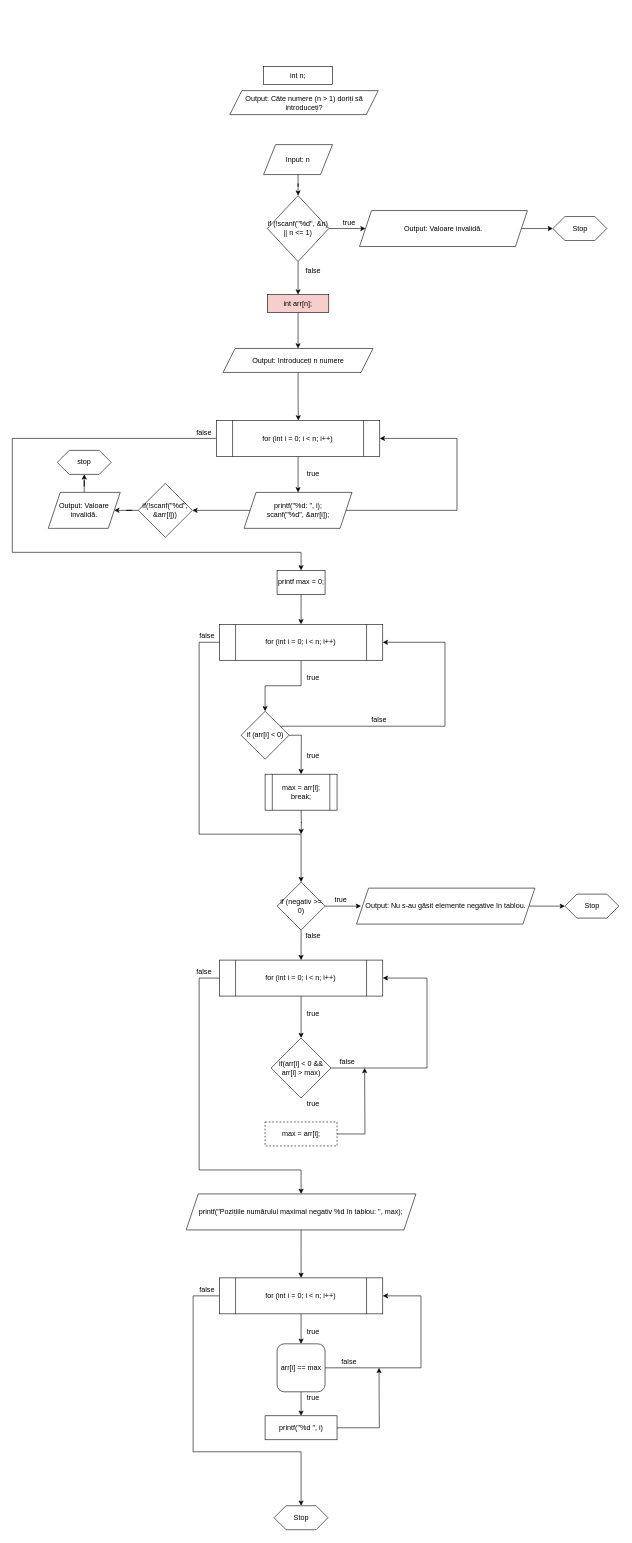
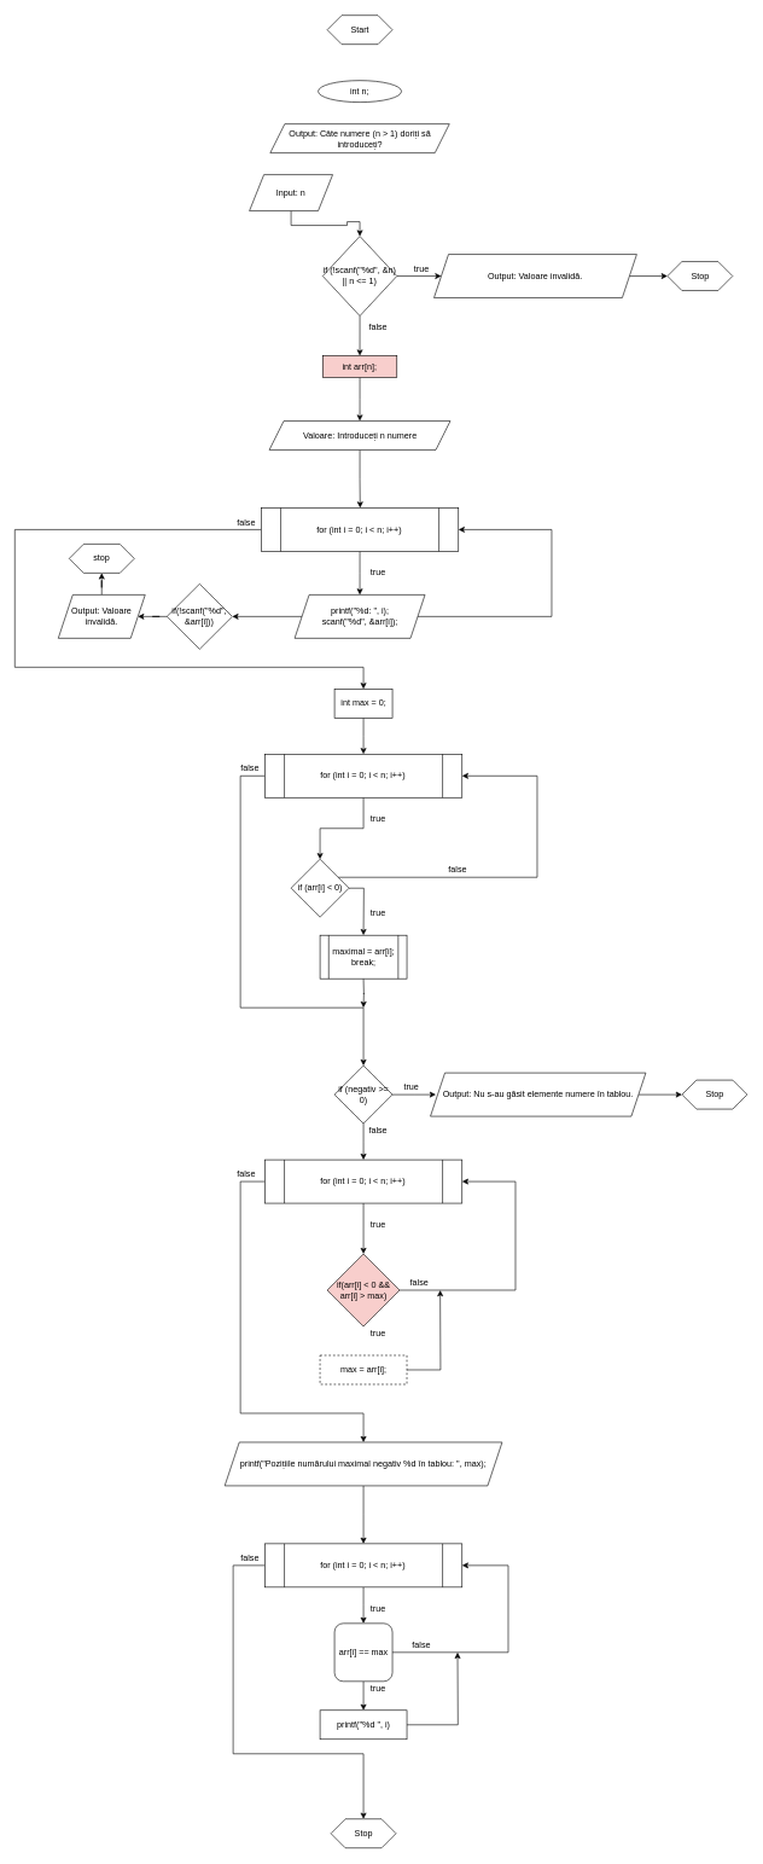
  <mxCell id="0" />
  <mxCell id="1" parent="0" />
+ <mxCell id="2" value="Start" style="shape=hexagon;perimeter=hexagonPerimeter2;whiteSpace=wrap;html=1;fixedSize=1;hachureGap=4;pointerEvents=0;" parent="1" vertex="1"><mxGeometry x="451.56" y="20" width="90" height="40" as="geometry" /></mxCell>
  <mxCell id="3" style="edgeStyle=orthogonalEdgeStyle;rounded=0;orthogonalLoop=1;jettySize=auto;html=1;entryX=0.5;entryY=0;entryDx=0;entryDy=0;" parent="1" source="4" target="7" edge="1"><mxGeometry relative="1" as="geometry" /></mxCell>
- <mxCell id="4" value="Input: n" style="shape=parallelogram;perimeter=parallelogramPerimeter;whiteSpace=wrap;html=1;fixedSize=1;hachureGap=4;pointerEvents=0;" parent="1" vertex="1"><mxGeometry x="439.06" y="240" width="115" height="50" as="geometry" /></mxCell>
+ <mxCell id="4" value="Input: n" style="shape=parallelogram;perimeter=parallelogramPerimeter;whiteSpace=wrap;html=1;fixedSize=1;hachureGap=4;pointerEvents=0;" parent="1" vertex="1"><mxGeometry x="344.06" y="240" width="115" height="50" as="geometry" /></mxCell>
  <mxCell id="5" style="edgeStyle=orthogonalEdgeStyle;rounded=0;orthogonalLoop=1;jettySize=auto;html=1;entryX=0.5;entryY=0;entryDx=0;entryDy=0;" parent="1" source="7" target="14" edge="1"><mxGeometry relative="1" as="geometry" /></mxCell>
  <mxCell id="6" style="edgeStyle=orthogonalEdgeStyle;rounded=0;orthogonalLoop=1;jettySize=auto;html=1;" parent="1" source="7" target="10" edge="1"><mxGeometry relative="1" as="geometry" /></mxCell>
  <mxCell id="7" value="if (!scanf(&quot;%d&quot;, &amp;amp;n) || n &amp;lt;= 1)" style="rhombus;whiteSpace=wrap;html=1;hachureGap=4;pointerEvents=0;" parent="1" vertex="1"><mxGeometry x="445.31" y="325" width="102.5" height="110" as="geometry" /></mxCell>
  <mxCell id="8" value="false" style="text;html=1;strokeColor=none;fillColor=none;align=center;verticalAlign=middle;whiteSpace=wrap;rounded=0;hachureGap=4;pointerEvents=0;" parent="1" vertex="1"><mxGeometry x="501.56" y="440" width="40" height="20" as="geometry" /></mxCell>
  <mxCell id="9" style="edgeStyle=orthogonalEdgeStyle;rounded=0;orthogonalLoop=1;jettySize=auto;html=1;entryX=0;entryY=0.5;entryDx=0;entryDy=0;" parent="1" source="10" target="12" edge="1"><mxGeometry relative="1" as="geometry" /></mxCell>
  <mxCell id="10" value="Output: Valoare invalidă." style="shape=parallelogram;perimeter=parallelogramPerimeter;whiteSpace=wrap;html=1;fixedSize=1;hachureGap=4;pointerEvents=0;" parent="1" vertex="1"><mxGeometry x="599.06" y="350" width="280" height="60" as="geometry" /></mxCell>
  <mxCell id="11" value="true" style="text;html=1;strokeColor=none;fillColor=none;align=center;verticalAlign=middle;whiteSpace=wrap;rounded=0;hachureGap=4;pointerEvents=0;" parent="1" vertex="1"><mxGeometry x="561.56" y="360" width="40" height="20" as="geometry" /></mxCell>
  <mxCell id="12" value="Stop" style="shape=hexagon;perimeter=hexagonPerimeter2;whiteSpace=wrap;html=1;fixedSize=1;hachureGap=4;pointerEvents=0;" parent="1" vertex="1"><mxGeometry x="921.56" y="360" width="90" height="40" as="geometry" /></mxCell>
  <mxCell id="13" style="edgeStyle=orthogonalEdgeStyle;rounded=0;orthogonalLoop=1;jettySize=auto;html=1;" parent="1" source="14" edge="1"><mxGeometry relative="1" as="geometry"><mxPoint x="496.56" y="580" as="targetPoint" /></mxGeometry></mxCell>
  <mxCell id="14" value="&lt;span style=&quot;font-size: 12px&quot;&gt;int arr[n];&lt;/span&gt;" style="rounded=0;whiteSpace=wrap;html=1;fillColor=#f8cecc;" parent="1" vertex="1"><mxGeometry x="445.31" y="490" width="102.5" height="30" as="geometry" /></mxCell>
  <mxCell id="15" style="edgeStyle=orthogonalEdgeStyle;rounded=0;orthogonalLoop=1;jettySize=auto;html=1;" parent="1" source="17" edge="1"><mxGeometry relative="1" as="geometry"><mxPoint x="496.59" y="820" as="targetPoint" /></mxGeometry></mxCell>
  <mxCell id="16" style="edgeStyle=orthogonalEdgeStyle;rounded=0;orthogonalLoop=1;jettySize=auto;html=1;" parent="1" source="17" edge="1"><mxGeometry relative="1" as="geometry"><mxPoint x="501.59" y="950" as="targetPoint" /><Array as="points"><mxPoint x="20.03" y="730" /><mxPoint x="20.03" y="920" /><mxPoint x="502.03" y="920" /></Array></mxGeometry></mxCell>
  <mxCell id="17" value="&lt;span style=&quot;font-size: 12px&quot;&gt;for (int i = 0; i &amp;lt; n; i++)&lt;/span&gt;" style="shape=process;whiteSpace=wrap;html=1;backgroundOutline=1;" parent="1" vertex="1"><mxGeometry x="360.34" y="700" width="272.5" height="60" as="geometry" /></mxCell>
  <mxCell id="18" style="edgeStyle=orthogonalEdgeStyle;rounded=0;orthogonalLoop=1;jettySize=auto;html=1;entryX=1;entryY=0.5;entryDx=0;entryDy=0;exitX=1;exitY=0.5;exitDx=0;exitDy=0;" parent="1" source="57" target="17" edge="1"><mxGeometry relative="1" as="geometry"><mxPoint x="661.59" y="720" as="targetPoint" /><mxPoint x="599.09" y="850" as="sourcePoint" /><Array as="points"><mxPoint x="761.59" y="850" /><mxPoint x="761.59" y="730" /></Array></mxGeometry></mxCell>
  <mxCell id="19" value="true" style="text;html=1;strokeColor=none;fillColor=none;align=center;verticalAlign=middle;whiteSpace=wrap;rounded=0;hachureGap=4;pointerEvents=0;" parent="1" vertex="1"><mxGeometry x="501.59" y="780" width="40" height="20" as="geometry" /></mxCell>
  <mxCell id="20" value="false" style="text;html=1;strokeColor=none;fillColor=none;align=center;verticalAlign=middle;whiteSpace=wrap;rounded=0;hachureGap=4;pointerEvents=0;" parent="1" vertex="1"><mxGeometry x="320.34" y="710" width="40" height="20" as="geometry" /></mxCell>
  <mxCell id="21" style="edgeStyle=orthogonalEdgeStyle;rounded=0;orthogonalLoop=1;jettySize=auto;html=1;" parent="1" source="22" edge="1"><mxGeometry relative="1" as="geometry"><mxPoint x="501.59" y="1040" as="targetPoint" /></mxGeometry></mxCell>
- <mxCell id="22" value="printf max = 0;" style="rounded=0;whiteSpace=wrap;html=1;" parent="1" vertex="1"><mxGeometry x="461.59" y="950" width="80" height="40" as="geometry" /></mxCell>
+ <mxCell id="22" value="int max = 0;" style="rounded=0;whiteSpace=wrap;html=1;" parent="1" vertex="1"><mxGeometry x="461.59" y="950" width="80" height="40" as="geometry" /></mxCell>
  <mxCell id="23" value="" style="edgeStyle=orthogonalEdgeStyle;rounded=0;orthogonalLoop=1;jettySize=auto;html=1;" parent="1" source="25" target="28" edge="1"><mxGeometry relative="1" as="geometry" /></mxCell>
  <mxCell id="24" style="edgeStyle=orthogonalEdgeStyle;rounded=0;orthogonalLoop=1;jettySize=auto;html=1;" parent="1" source="25" edge="1"><mxGeometry relative="1" as="geometry"><mxPoint x="501.59" y="1470" as="targetPoint" /><Array as="points"><mxPoint x="331.59" y="1070" /><mxPoint x="331.59" y="1390" /><mxPoint x="501.59" y="1390" /><mxPoint x="501.59" y="1460" /></Array></mxGeometry></mxCell>
  <mxCell id="25" value="&lt;span style=&quot;font-size: 12px&quot;&gt;for (int i = 0; i &amp;lt; n; i++)&lt;/span&gt;" style="shape=process;whiteSpace=wrap;html=1;backgroundOutline=1;" parent="1" vertex="1"><mxGeometry x="365.34" y="1040" width="272.5" height="60" as="geometry" /></mxCell>
  <mxCell id="26" value="" style="edgeStyle=orthogonalEdgeStyle;rounded=0;orthogonalLoop=1;jettySize=auto;html=1;" parent="1" source="28" edge="1"><mxGeometry relative="1" as="geometry"><mxPoint x="501.59" y="1290" as="targetPoint" /></mxGeometry></mxCell>
  <mxCell id="27" style="edgeStyle=orthogonalEdgeStyle;rounded=0;orthogonalLoop=1;jettySize=auto;html=1;entryX=1;entryY=0.5;entryDx=0;entryDy=0;" parent="1" source="28" target="25" edge="1"><mxGeometry relative="1" as="geometry"><mxPoint x="721.59" y="1060" as="targetPoint" /><Array as="points"><mxPoint x="741.59" y="1210" /><mxPoint x="741.59" y="1070" /></Array></mxGeometry></mxCell>
  <mxCell id="28" value="&lt;span style=&quot;font-size: 12px&quot;&gt;if (arr[i] &amp;lt; 0)&lt;/span&gt;" style="rhombus;whiteSpace=wrap;html=1;" parent="1" vertex="1"><mxGeometry x="401.59" y="1185" width="80" height="80" as="geometry" /></mxCell>
  <mxCell id="29" style="edgeStyle=orthogonalEdgeStyle;rounded=0;orthogonalLoop=1;jettySize=auto;html=1;" parent="1" edge="1"><mxGeometry relative="1" as="geometry"><mxPoint x="501.59" y="1390" as="targetPoint" /><mxPoint x="501.59" y="1350" as="sourcePoint" /></mxGeometry></mxCell>
  <mxCell id="30" value="true" style="text;html=1;strokeColor=none;fillColor=none;align=center;verticalAlign=middle;whiteSpace=wrap;rounded=0;hachureGap=4;pointerEvents=0;" parent="1" vertex="1"><mxGeometry x="501.59" y="1250" width="40" height="20" as="geometry" /></mxCell>
  <mxCell id="31" value="true" style="text;html=1;strokeColor=none;fillColor=none;align=center;verticalAlign=middle;whiteSpace=wrap;rounded=0;hachureGap=4;pointerEvents=0;" parent="1" vertex="1"><mxGeometry x="501.59" y="1120" width="40" height="20" as="geometry" /></mxCell>
  <mxCell id="32" value="false" style="text;html=1;strokeColor=none;fillColor=none;align=center;verticalAlign=middle;whiteSpace=wrap;rounded=0;hachureGap=4;pointerEvents=0;" parent="1" vertex="1"><mxGeometry x="325.34" y="1050" width="40" height="20" as="geometry" /></mxCell>
  <mxCell id="33" value="false" style="text;html=1;strokeColor=none;fillColor=none;align=center;verticalAlign=middle;whiteSpace=wrap;rounded=0;hachureGap=4;pointerEvents=0;" parent="1" vertex="1"><mxGeometry x="611.59" y="1190" width="40" height="20" as="geometry" /></mxCell>
  <mxCell id="34" style="edgeStyle=orthogonalEdgeStyle;rounded=0;orthogonalLoop=1;jettySize=auto;html=1;" parent="1" source="36" edge="1"><mxGeometry relative="1" as="geometry"><mxPoint x="601.59" y="1510" as="targetPoint" /></mxGeometry></mxCell>
  <mxCell id="35" style="edgeStyle=orthogonalEdgeStyle;rounded=0;orthogonalLoop=1;jettySize=auto;html=1;" parent="1" source="36" edge="1"><mxGeometry relative="1" as="geometry"><mxPoint x="501.59" y="1600" as="targetPoint" /></mxGeometry></mxCell>
  <mxCell id="36" value="&lt;span style=&quot;font-size: 12px&quot;&gt;if (negativ &amp;gt;= 0)&lt;/span&gt;" style="rhombus;whiteSpace=wrap;html=1;" parent="1" vertex="1"><mxGeometry x="461.59" y="1470" width="80" height="80" as="geometry" /></mxCell>
  <mxCell id="37" style="edgeStyle=orthogonalEdgeStyle;rounded=0;orthogonalLoop=1;jettySize=auto;html=1;entryX=0;entryY=0.5;entryDx=0;entryDy=0;" parent="1" source="38" target="39" edge="1"><mxGeometry relative="1" as="geometry" /></mxCell>
- <mxCell id="38" value="Output: Nu s-au găsit elemente negative în tablou." style="shape=parallelogram;perimeter=parallelogramPerimeter;whiteSpace=wrap;html=1;fixedSize=1;hachureGap=4;pointerEvents=0;" parent="1" vertex="1"><mxGeometry x="594.09" y="1480" width="297.5" height="60" as="geometry" /></mxCell>
+ <mxCell id="38" value="Output: Nu s-au găsit elemente numere în tablou." style="shape=parallelogram;perimeter=parallelogramPerimeter;whiteSpace=wrap;html=1;fixedSize=1;hachureGap=4;pointerEvents=0;" parent="1" vertex="1"><mxGeometry x="594.09" y="1480" width="297.5" height="60" as="geometry" /></mxCell>
  <mxCell id="39" value="Stop" style="shape=hexagon;perimeter=hexagonPerimeter2;whiteSpace=wrap;html=1;fixedSize=1;hachureGap=4;pointerEvents=0;" parent="1" vertex="1"><mxGeometry x="941.59" y="1490" width="90" height="40" as="geometry" /></mxCell>
  <mxCell id="40" value="true" style="text;html=1;strokeColor=none;fillColor=none;align=center;verticalAlign=middle;whiteSpace=wrap;rounded=0;hachureGap=4;pointerEvents=0;" parent="1" vertex="1"><mxGeometry x="547.84" y="1490" width="40" height="20" as="geometry" /></mxCell>
- <mxCell id="41" value="&lt;span&gt;max = arr[i];&lt;/span&gt;&lt;br&gt;&lt;span&gt;break;&lt;/span&gt;" style="shape=process;whiteSpace=wrap;html=1;backgroundOutline=1;" parent="1" vertex="1"><mxGeometry x="441.59" y="1290" width="120" height="60" as="geometry" /></mxCell>
+ <mxCell id="41" value="&lt;span&gt;maximal = arr[i];&lt;/span&gt;&lt;br&gt;&lt;span&gt;break;&lt;/span&gt;" style="shape=process;whiteSpace=wrap;html=1;backgroundOutline=1;" parent="1" vertex="1"><mxGeometry x="441.59" y="1290" width="120" height="60" as="geometry" /></mxCell>
  <mxCell id="42" value="false" style="text;html=1;strokeColor=none;fillColor=none;align=center;verticalAlign=middle;whiteSpace=wrap;rounded=0;hachureGap=4;pointerEvents=0;" parent="1" vertex="1"><mxGeometry x="501.59" y="1550" width="40" height="20" as="geometry" /></mxCell>
  <mxCell id="43" value="" style="edgeStyle=orthogonalEdgeStyle;rounded=0;orthogonalLoop=1;jettySize=auto;html=1;" parent="1" source="45" target="47" edge="1"><mxGeometry relative="1" as="geometry" /></mxCell>
  <mxCell id="44" style="edgeStyle=orthogonalEdgeStyle;rounded=0;orthogonalLoop=1;jettySize=auto;html=1;" parent="1" source="45" edge="1"><mxGeometry relative="1" as="geometry"><mxPoint x="501.59" y="1990" as="targetPoint" /><Array as="points"><mxPoint x="331.59" y="1630" /><mxPoint x="331.59" y="1950" /><mxPoint x="501.59" y="1950" /><mxPoint x="501.59" y="1970" /></Array></mxGeometry></mxCell>
  <mxCell id="45" value="&lt;span style=&quot;font-size: 12px&quot;&gt;for (int i = 0; i &amp;lt; n; i++)&lt;/span&gt;" style="shape=process;whiteSpace=wrap;html=1;backgroundOutline=1;" parent="1" vertex="1"><mxGeometry x="365.34" y="1600" width="272.5" height="60" as="geometry" /></mxCell>
  <mxCell id="46" style="edgeStyle=orthogonalEdgeStyle;rounded=0;orthogonalLoop=1;jettySize=auto;html=1;entryX=1;entryY=0.5;entryDx=0;entryDy=0;" parent="1" source="47" target="45" edge="1"><mxGeometry relative="1" as="geometry"><mxPoint x="661.59" y="1640" as="targetPoint" /><Array as="points"><mxPoint x="711.59" y="1780" /><mxPoint x="711.59" y="1630" /></Array></mxGeometry></mxCell>
- <mxCell id="47" value="&lt;span style=&quot;font-size: 12px&quot;&gt;if(arr[i] &amp;lt; 0 &amp;amp;&amp;amp; arr[i] &amp;gt; max)&lt;/span&gt;" style="rhombus;whiteSpace=wrap;html=1;" parent="1" vertex="1"><mxGeometry x="451.59" y="1730" width="100" height="100" as="geometry" /></mxCell>
+ <mxCell id="47" value="&lt;span style=&quot;font-size: 12px&quot;&gt;if(arr[i] &amp;lt; 0 &amp;amp;&amp;amp; arr[i] &amp;gt; max)&lt;/span&gt;" style="rhombus;whiteSpace=wrap;html=1;fillColor=#f8cecc;" parent="1" vertex="1"><mxGeometry x="451.59" y="1730" width="100" height="100" as="geometry" /></mxCell>
  <mxCell id="48" value="true" style="text;html=1;strokeColor=none;fillColor=none;align=center;verticalAlign=middle;whiteSpace=wrap;rounded=0;hachureGap=4;pointerEvents=0;" parent="1" vertex="1"><mxGeometry x="501.59" y="1830" width="40" height="20" as="geometry" /></mxCell>
  <mxCell id="49" value="false" style="text;html=1;strokeColor=none;fillColor=none;align=center;verticalAlign=middle;whiteSpace=wrap;rounded=0;hachureGap=4;pointerEvents=0;" parent="1" vertex="1"><mxGeometry x="559.09" y="1760" width="40" height="20" as="geometry" /></mxCell>
  <mxCell id="50" style="edgeStyle=orthogonalEdgeStyle;rounded=0;orthogonalLoop=1;jettySize=auto;html=1;" parent="1" source="51" edge="1"><mxGeometry relative="1" as="geometry"><mxPoint x="607.59" y="1780" as="targetPoint" /></mxGeometry></mxCell>
  <mxCell id="51" value="&lt;span style=&quot;font-size: 12px&quot;&gt;max = arr[i];&lt;/span&gt;" style="whiteSpace=wrap;html=1;dashed=1;" parent="1" vertex="1"><mxGeometry x="441.59" y="1870" width="120" height="40" as="geometry" /></mxCell>
  <mxCell id="52" value="true" style="text;html=1;strokeColor=none;fillColor=none;align=center;verticalAlign=middle;whiteSpace=wrap;rounded=0;hachureGap=4;pointerEvents=0;" parent="1" vertex="1"><mxGeometry x="501.59" y="1680" width="40" height="20" as="geometry" /></mxCell>
  <mxCell id="53" value="false" style="text;html=1;strokeColor=none;fillColor=none;align=center;verticalAlign=middle;whiteSpace=wrap;rounded=0;hachureGap=4;pointerEvents=0;" parent="1" vertex="1"><mxGeometry x="320.34" y="1610" width="40" height="20" as="geometry" /></mxCell>
- <mxCell id="54" value="int n;" style="rounded=0;whiteSpace=wrap;html=1;" parent="1" vertex="1"><mxGeometry x="439.06" y="110" width="115" height="30" as="geometry" /></mxCell>
- <mxCell id="55" value="Output:&amp;nbsp;Câte numere (n &amp;gt; 1) doriți să introduceți?" style="shape=parallelogram;perimeter=parallelogramPerimeter;whiteSpace=wrap;html=1;fixedSize=1;" parent="1" vertex="1"><mxGeometry x="382.81" y="150" width="247.5" height="40" as="geometry" /></mxCell>
+ <mxCell id="54" value="int n;" style="ellipse;whiteSpace=wrap;html=1;" parent="1" vertex="1"><mxGeometry x="439.06" y="110" width="115" height="30" as="geometry" /></mxCell>
+ <mxCell id="55" value="Output:&amp;nbsp;Câte numere (n &amp;gt; 1) doriți să introduceți?" style="shape=parallelogram;perimeter=parallelogramPerimeter;whiteSpace=wrap;html=1;fixedSize=1;" parent="1" vertex="1"><mxGeometry x="372.81" y="170" width="247.5" height="40" as="geometry" /></mxCell>
  <mxCell id="56" value="" style="edgeStyle=orthogonalEdgeStyle;rounded=0;orthogonalLoop=1;jettySize=auto;html=1;" parent="1" source="57" target="74" edge="1"><mxGeometry relative="1" as="geometry" /></mxCell>
  <mxCell id="57" value="&lt;span&gt;printf(&quot;%d: &quot;, i);&lt;/span&gt;&lt;br&gt;&lt;span&gt;scanf(&quot;%d&quot;, &amp;amp;arr[i]);&lt;/span&gt;" style="shape=parallelogram;perimeter=parallelogramPerimeter;whiteSpace=wrap;html=1;fixedSize=1;" parent="1" vertex="1"><mxGeometry x="406.59" y="820" width="180" height="60" as="geometry" /></mxCell>
  <mxCell id="58" style="edgeStyle=orthogonalEdgeStyle;rounded=0;orthogonalLoop=1;jettySize=auto;html=1;" parent="1" source="59" edge="1"><mxGeometry relative="1" as="geometry"><mxPoint x="501.59" y="2130" as="targetPoint" /></mxGeometry></mxCell>
  <mxCell id="59" value="printf(&quot;Pozițiile numărului maximal negativ %d în tablou: &quot;, max);" style="shape=parallelogram;perimeter=parallelogramPerimeter;whiteSpace=wrap;html=1;fixedSize=1;" parent="1" vertex="1"><mxGeometry x="310.03" y="1990" width="383.12" height="60" as="geometry" /></mxCell>
  <mxCell id="60" value="" style="edgeStyle=orthogonalEdgeStyle;rounded=0;orthogonalLoop=1;jettySize=auto;html=1;" parent="1" source="62" target="65" edge="1"><mxGeometry relative="1" as="geometry" /></mxCell>
  <mxCell id="61" style="edgeStyle=orthogonalEdgeStyle;rounded=0;orthogonalLoop=1;jettySize=auto;html=1;" parent="1" source="62" edge="1"><mxGeometry relative="1" as="geometry"><mxPoint x="501.59" y="2510" as="targetPoint" /><Array as="points"><mxPoint x="321.59" y="2160" /><mxPoint x="321.59" y="2420" /><mxPoint x="501.59" y="2420" /></Array></mxGeometry></mxCell>
  <mxCell id="62" value="&lt;span style=&quot;font-size: 12px&quot;&gt;for (int i = 0; i &amp;lt; n; i++)&lt;/span&gt;" style="shape=process;whiteSpace=wrap;html=1;backgroundOutline=1;" parent="1" vertex="1"><mxGeometry x="365.34" y="2130" width="272.5" height="60" as="geometry" /></mxCell>
  <mxCell id="63" value="" style="edgeStyle=orthogonalEdgeStyle;rounded=0;orthogonalLoop=1;jettySize=auto;html=1;" parent="1" source="65" target="67" edge="1"><mxGeometry relative="1" as="geometry" /></mxCell>
  <mxCell id="64" style="edgeStyle=orthogonalEdgeStyle;rounded=0;orthogonalLoop=1;jettySize=auto;html=1;entryX=1;entryY=0.5;entryDx=0;entryDy=0;" parent="1" source="65" target="62" edge="1"><mxGeometry relative="1" as="geometry"><mxPoint x="661.59" y="2150" as="targetPoint" /><Array as="points"><mxPoint x="701.59" y="2280" /><mxPoint x="701.59" y="2160" /></Array></mxGeometry></mxCell>
  <mxCell id="65" value="&lt;span style=&quot;font-size: 12px&quot;&gt;arr[i] == max&lt;/span&gt;" style="whiteSpace=wrap;html=1;rounded=1;" parent="1" vertex="1"><mxGeometry x="461.59" y="2240" width="80" height="80" as="geometry" /></mxCell>
  <mxCell id="66" style="edgeStyle=orthogonalEdgeStyle;rounded=0;orthogonalLoop=1;jettySize=auto;html=1;" parent="1" source="67" edge="1"><mxGeometry relative="1" as="geometry"><mxPoint x="631.59" y="2280" as="targetPoint" /></mxGeometry></mxCell>
  <mxCell id="67" value="&lt;span style=&quot;font-size: 12px&quot;&gt;printf(&quot;%d &quot;, i)&lt;/span&gt;" style="whiteSpace=wrap;html=1;" parent="1" vertex="1"><mxGeometry x="441.59" y="2360" width="120" height="40" as="geometry" /></mxCell>
  <mxCell id="68" value="true" style="text;html=1;strokeColor=none;fillColor=none;align=center;verticalAlign=middle;whiteSpace=wrap;rounded=0;hachureGap=4;pointerEvents=0;" parent="1" vertex="1"><mxGeometry x="501.59" y="2210" width="40" height="20" as="geometry" /></mxCell>
  <mxCell id="69" value="true" style="text;html=1;strokeColor=none;fillColor=none;align=center;verticalAlign=middle;whiteSpace=wrap;rounded=0;hachureGap=4;pointerEvents=0;" parent="1" vertex="1"><mxGeometry x="501.59" y="2320" width="40" height="20" as="geometry" /></mxCell>
  <mxCell id="70" value="false" style="text;html=1;strokeColor=none;fillColor=none;align=center;verticalAlign=middle;whiteSpace=wrap;rounded=0;hachureGap=4;pointerEvents=0;" parent="1" vertex="1"><mxGeometry x="561.59" y="2260" width="40" height="20" as="geometry" /></mxCell>
  <mxCell id="71" value="false" style="text;html=1;strokeColor=none;fillColor=none;align=center;verticalAlign=middle;whiteSpace=wrap;rounded=0;hachureGap=4;pointerEvents=0;" parent="1" vertex="1"><mxGeometry x="325.34" y="2140" width="40" height="20" as="geometry" /></mxCell>
  <mxCell id="72" value="Stop" style="shape=hexagon;perimeter=hexagonPerimeter2;whiteSpace=wrap;html=1;fixedSize=1;hachureGap=4;pointerEvents=0;" parent="1" vertex="1"><mxGeometry x="456.59" y="2510" width="90" height="40" as="geometry" /></mxCell>
  <mxCell id="73" value="" style="edgeStyle=orthogonalEdgeStyle;rounded=0;orthogonalLoop=1;jettySize=auto;html=1;" parent="1" source="74" target="76" edge="1"><mxGeometry relative="1" as="geometry" /></mxCell>
  <mxCell id="74" value="&lt;span style=&quot;font-size: 12px&quot;&gt;if(!scanf(&quot;%d&quot;, &amp;amp;arr[i]))&lt;/span&gt;" style="rhombus;whiteSpace=wrap;html=1;" parent="1" vertex="1"><mxGeometry x="230.03" y="805" width="90.31" height="90" as="geometry" /></mxCell>
  <mxCell id="75" value="" style="edgeStyle=orthogonalEdgeStyle;rounded=0;orthogonalLoop=1;jettySize=auto;html=1;" parent="1" source="76" target="77" edge="1"><mxGeometry relative="1" as="geometry" /></mxCell>
  <mxCell id="76" value="&lt;span&gt;Output: Valoare invalidă.&lt;/span&gt;" style="shape=parallelogram;perimeter=parallelogramPerimeter;whiteSpace=wrap;html=1;fixedSize=1;" parent="1" vertex="1"><mxGeometry x="80.025" y="820" width="120" height="60" as="geometry" /></mxCell>
  <mxCell id="77" value="stop" style="shape=hexagon;perimeter=hexagonPerimeter2;whiteSpace=wrap;html=1;fixedSize=1;" parent="1" vertex="1"><mxGeometry x="95.02" y="750" width="90.01" height="40" as="geometry" /></mxCell>
  <mxCell id="78" style="edgeStyle=orthogonalEdgeStyle;rounded=0;orthogonalLoop=1;jettySize=auto;html=1;" edge="1" parent="1" source="79"><mxGeometry relative="1" as="geometry"><mxPoint x="497" y="700" as="targetPoint" /></mxGeometry></mxCell>
- <mxCell id="79" value="&lt;span&gt;Output:&amp;nbsp;Introduceți n numere&lt;/span&gt;" style="shape=parallelogram;perimeter=parallelogramPerimeter;whiteSpace=wrap;html=1;fixedSize=1;" vertex="1" parent="1"><mxGeometry x="371.56" y="580" width="250" height="40" as="geometry" /></mxCell>
+ <mxCell id="79" value="&lt;span&gt;Valoare:&amp;nbsp;Introduceți n numere&lt;/span&gt;" style="shape=parallelogram;perimeter=parallelogramPerimeter;whiteSpace=wrap;html=1;fixedSize=1;" vertex="1" parent="1"><mxGeometry x="371.56" y="580" width="250" height="40" as="geometry" /></mxCell>
